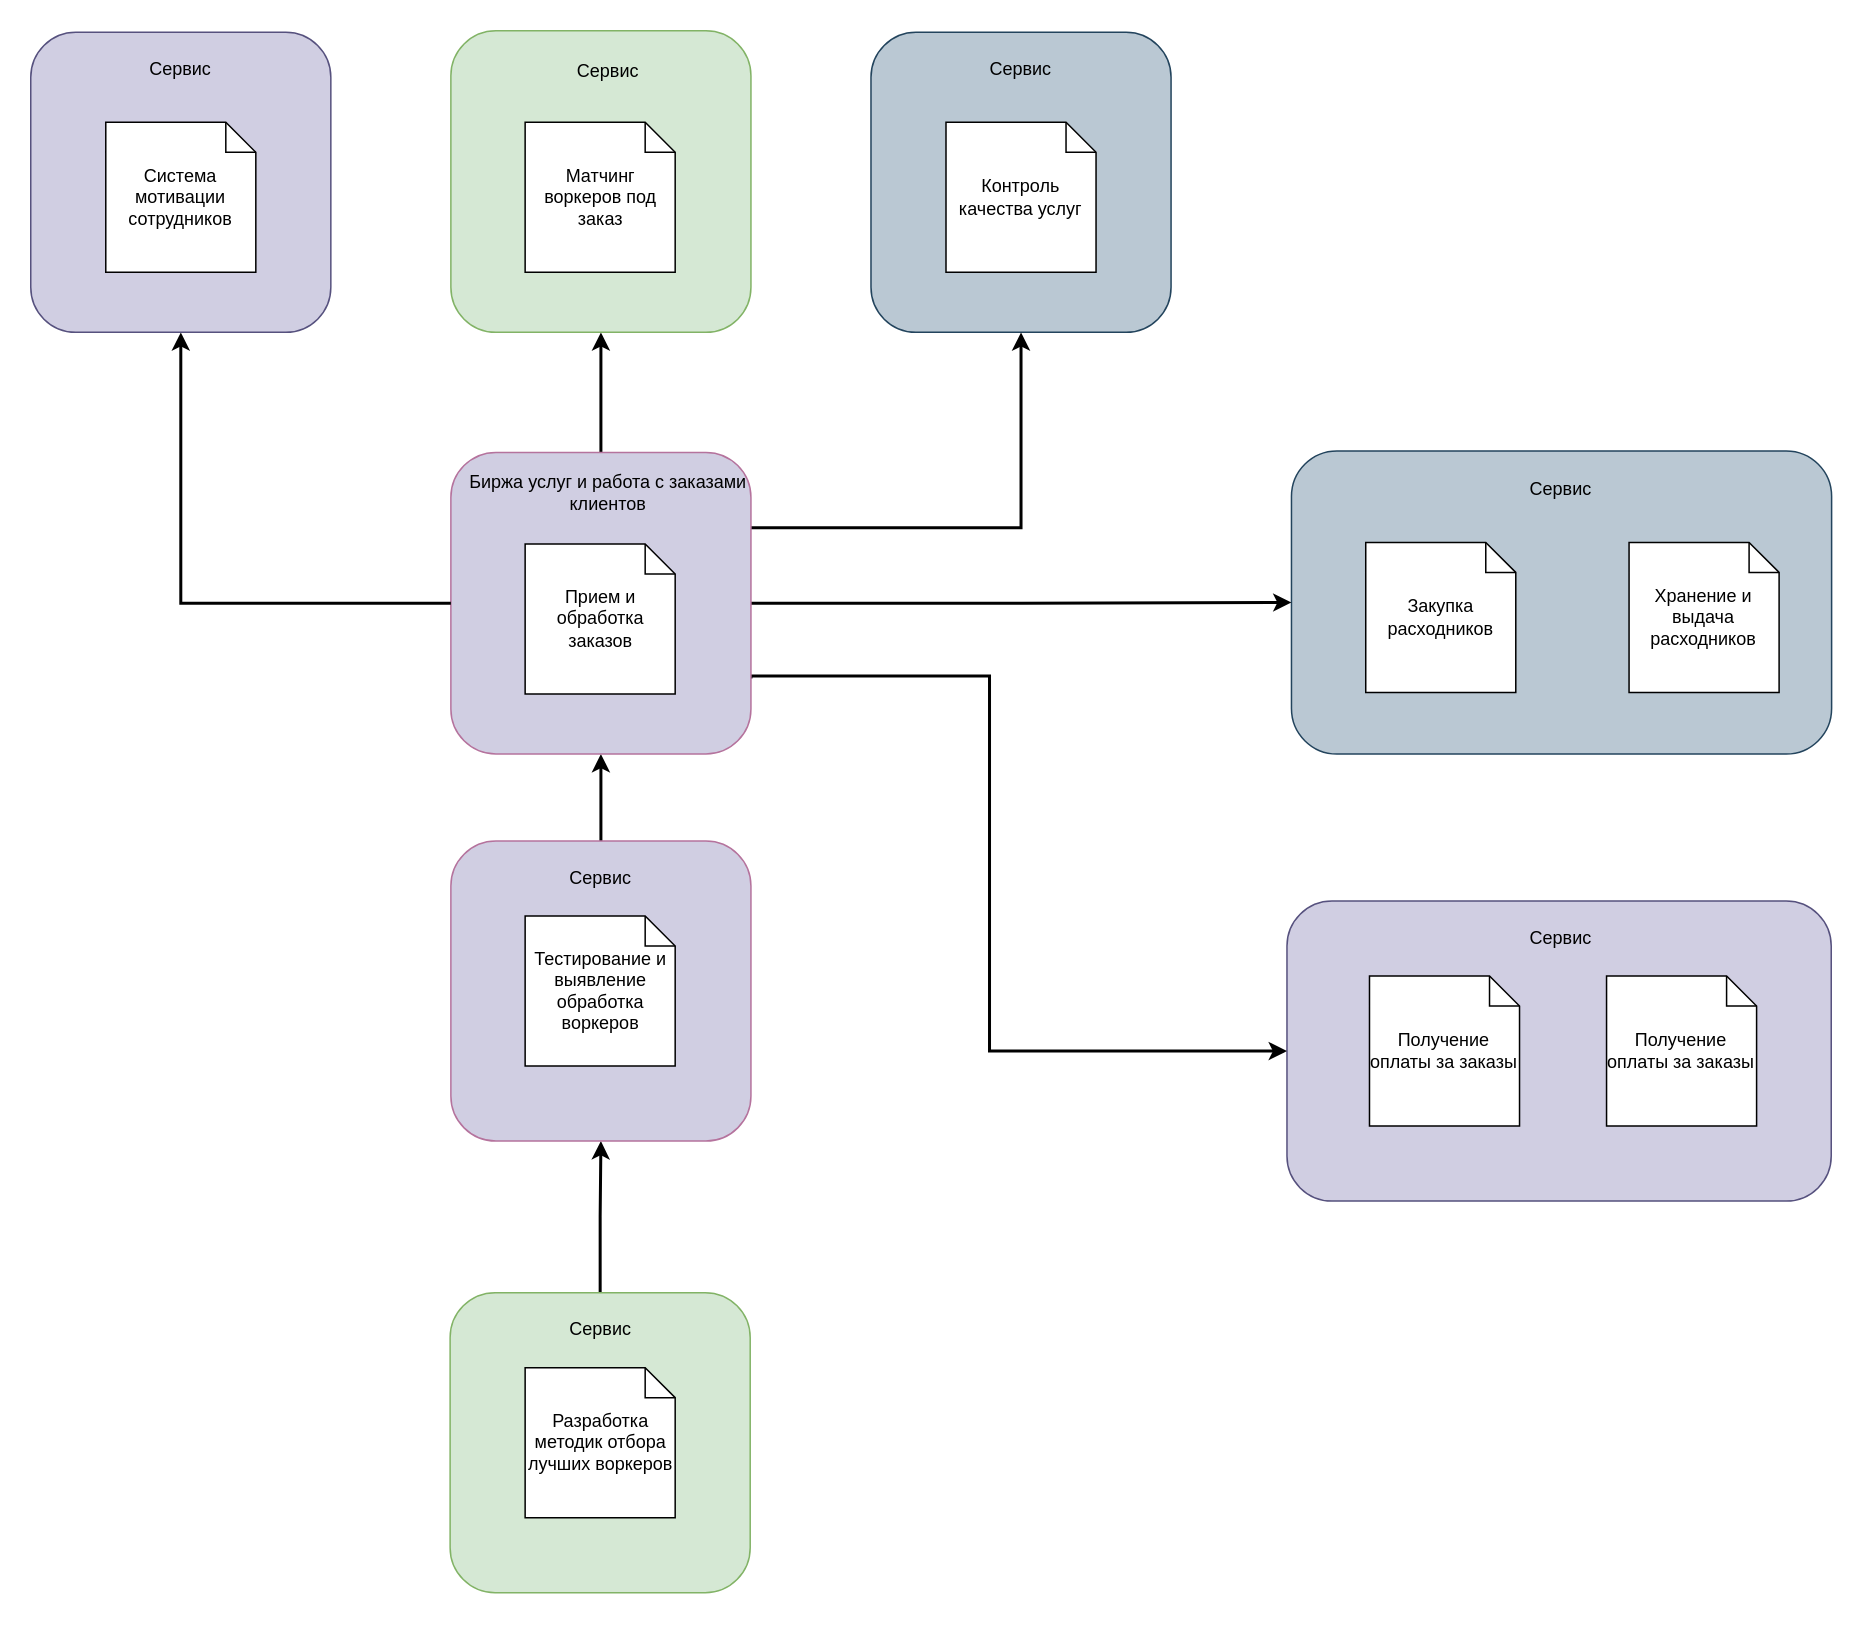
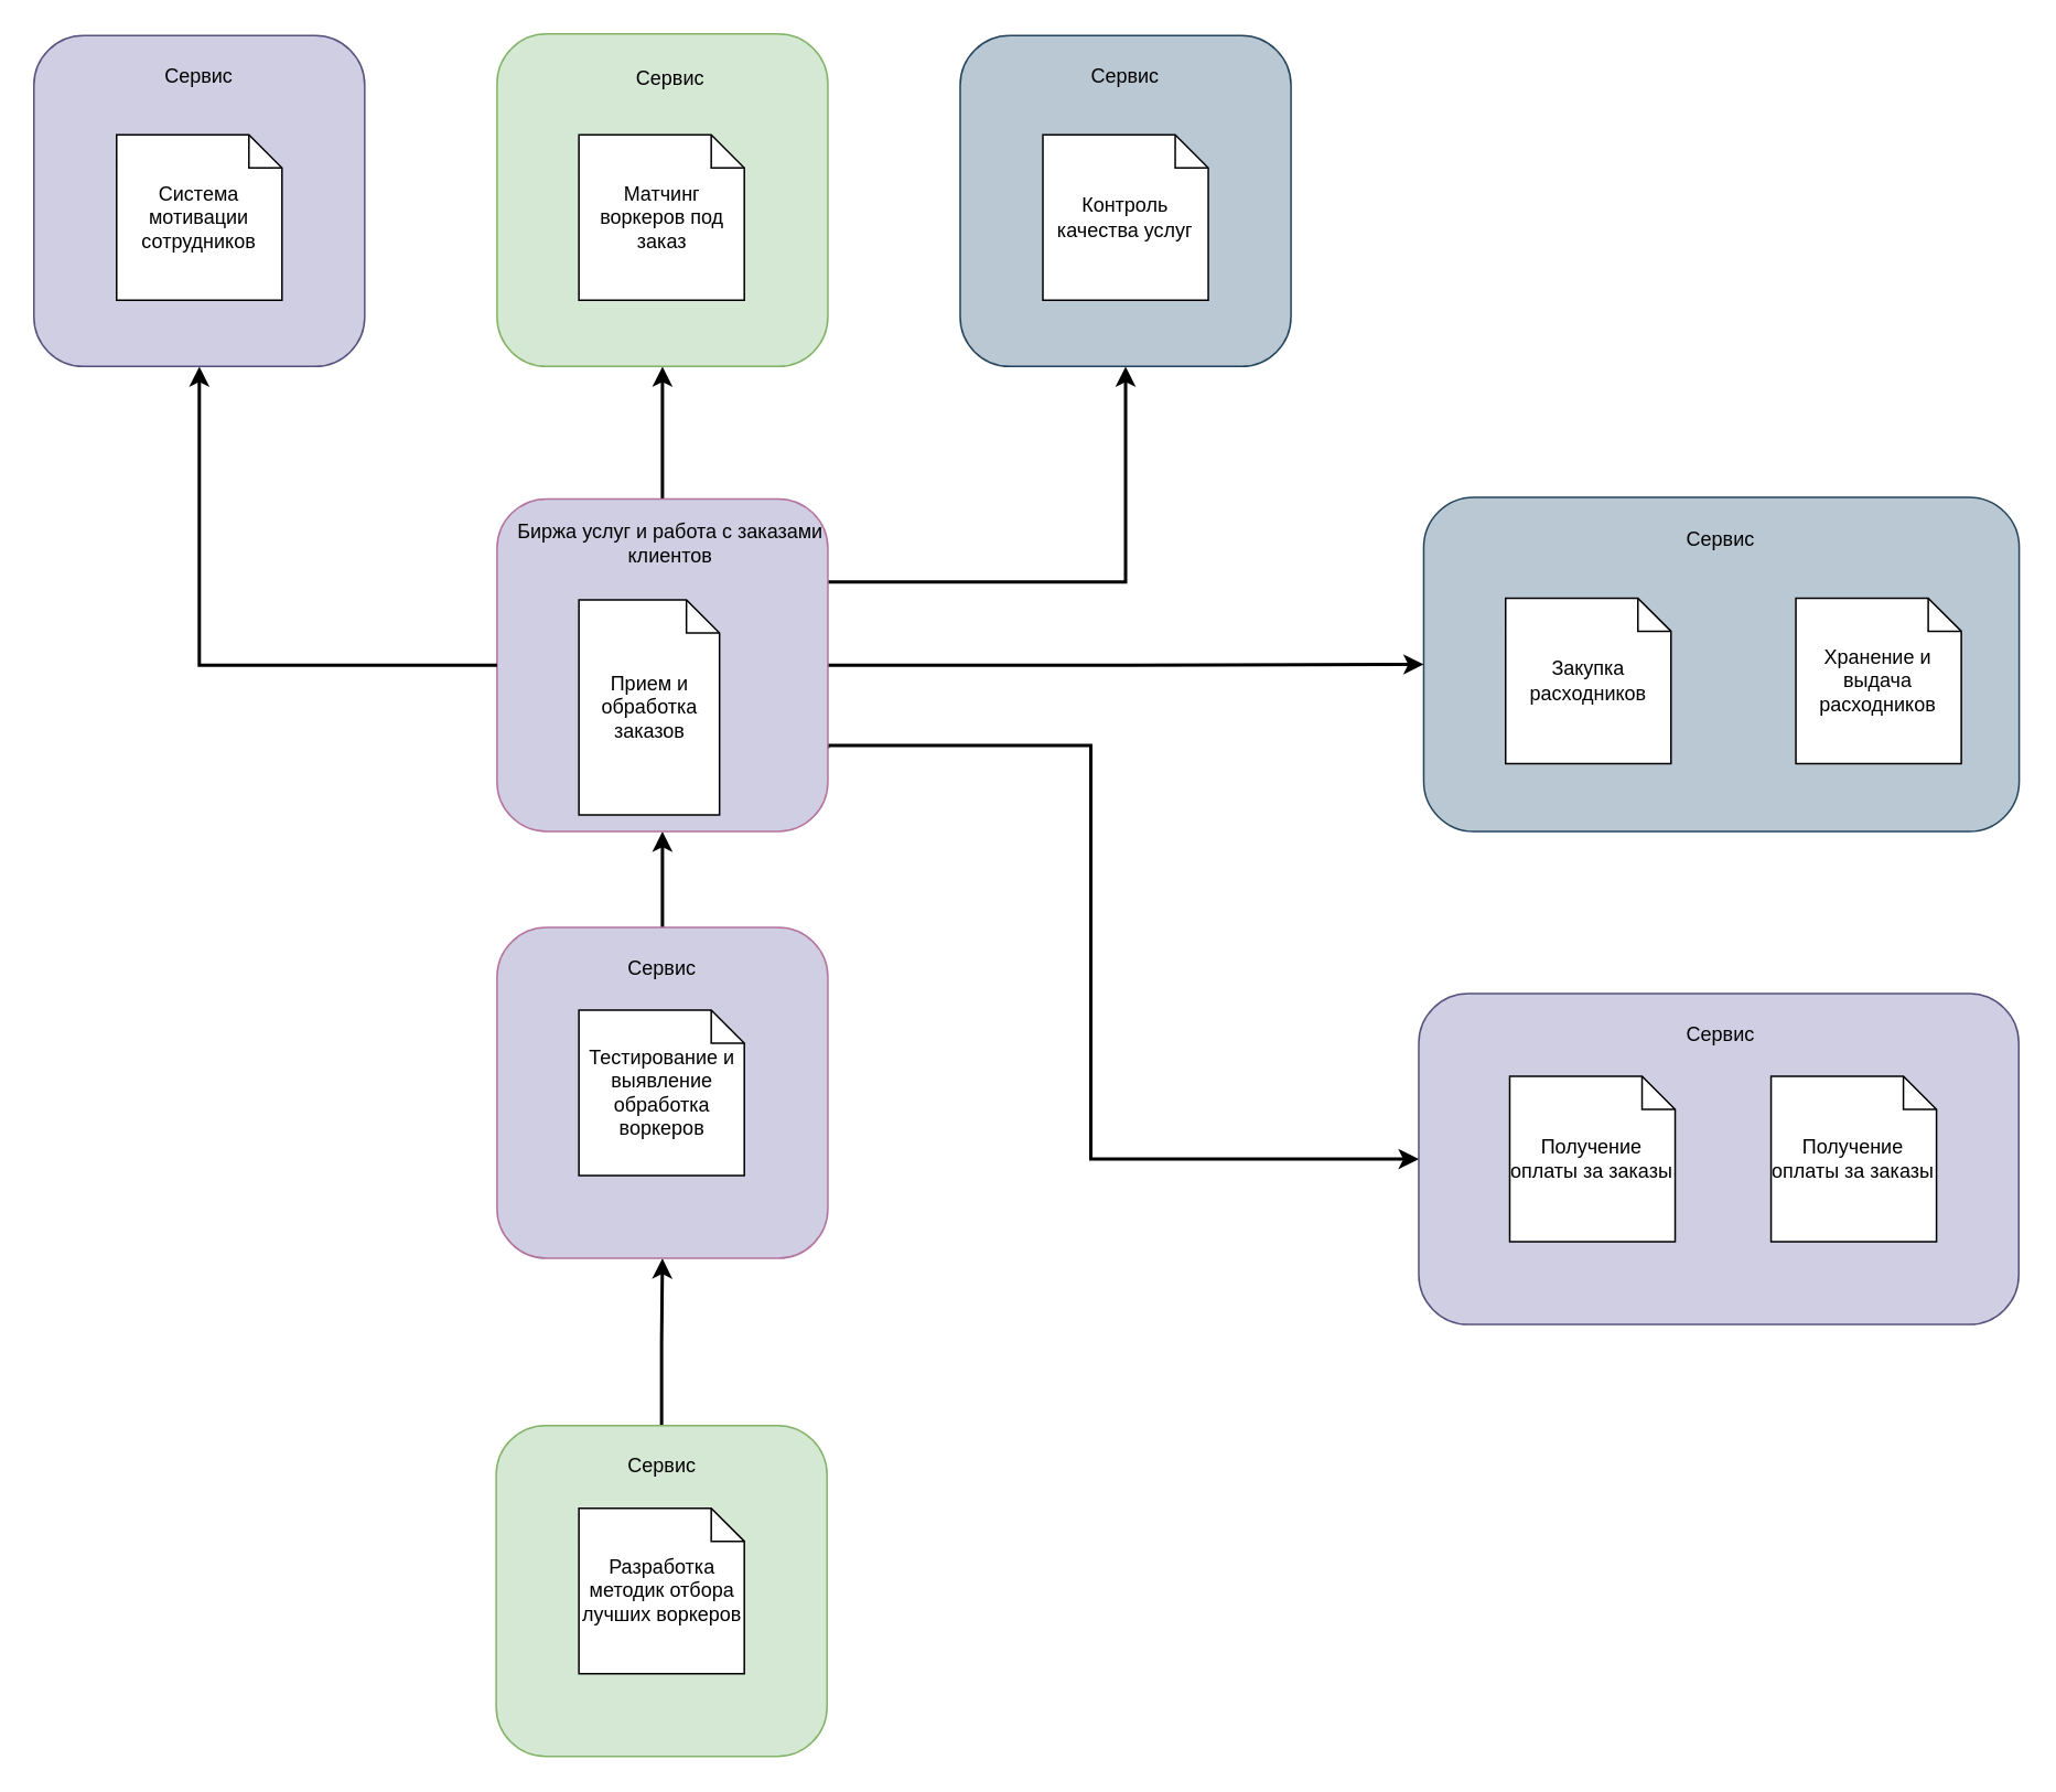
  <mxCell id="0" />
  <mxCell id="1" parent="0" />
  <mxCell id="2" value="" style="rounded=1;whiteSpace=wrap;html=1;fillColor=#bac8d3;strokeColor=#23445d;" parent="1" vertex="1"><mxGeometry x="860.25" y="300" width="360" height="202" as="geometry" /></mxCell>
  <mxCell id="3" value="Сервис" style="text;html=1;strokeColor=none;fillColor=none;align=center;verticalAlign=middle;whiteSpace=wrap;rounded=0;" parent="1" vertex="1"><mxGeometry x="945.25" y="311" width="190" height="30" as="geometry" /></mxCell>
  <mxCell id="4" value="Закупка расходников" style="shape=note;size=20;whiteSpace=wrap;html=1;" parent="1" vertex="1"><mxGeometry x="909.75" y="361" width="100" height="100" as="geometry" /></mxCell>
  <mxCell id="5" value="Хранение и выдача расходников" style="shape=note;size=20;whiteSpace=wrap;html=1;" parent="1" vertex="1"><mxGeometry x="1085.25" y="361" width="100" height="100" as="geometry" /></mxCell>
  <mxCell id="6" value="" style="rounded=1;whiteSpace=wrap;html=1;fillColor=#d0cee2;strokeColor=#56517e;" parent="1" vertex="1"><mxGeometry x="857.25" y="600" width="362.75" height="200" as="geometry" /></mxCell>
  <mxCell id="7" value="Получение оплаты за заказы" style="shape=note;size=20;whiteSpace=wrap;html=1;" parent="1" vertex="1"><mxGeometry x="912.25" y="650" width="100" height="100" as="geometry" /></mxCell>
  <mxCell id="8" value="Сервис" style="text;html=1;strokeColor=none;fillColor=none;align=center;verticalAlign=middle;whiteSpace=wrap;rounded=0;" parent="1" vertex="1"><mxGeometry x="945.25" y="610" width="190" height="30" as="geometry" /></mxCell>
  <mxCell id="9" style="edgeStyle=orthogonalEdgeStyle;rounded=0;orthogonalLoop=1;jettySize=auto;html=1;exitX=0.5;exitY=0;exitDx=0;exitDy=0;entryX=0.5;entryY=1;entryDx=0;entryDy=0;endArrow=classic;endFill=1;strokeWidth=2;" parent="1" source="10" target="17" edge="1"><mxGeometry relative="1" as="geometry" /></mxCell>
  <mxCell id="10" value="" style="rounded=1;whiteSpace=wrap;html=1;fillColor=#d5e8d4;strokeColor=#82b366;" parent="1" vertex="1"><mxGeometry x="299.5" y="861" width="200" height="200" as="geometry" /></mxCell>
  <mxCell id="11" value="Разработка методик отбора лучших воркеров" style="shape=note;size=20;whiteSpace=wrap;html=1;" parent="1" vertex="1"><mxGeometry x="349.5" y="911" width="100" height="100" as="geometry" /></mxCell>
  <mxCell id="12" value="Сервис" style="text;html=1;strokeColor=none;fillColor=none;align=center;verticalAlign=middle;whiteSpace=wrap;rounded=0;" parent="1" vertex="1"><mxGeometry x="304.5" y="871" width="190" height="30" as="geometry" /></mxCell>
  <mxCell id="13" value="" style="rounded=1;whiteSpace=wrap;html=1;fillColor=#bac8d3;strokeColor=#23445d;" parent="1" vertex="1"><mxGeometry x="580" y="21" width="200" height="200" as="geometry" /></mxCell>
  <mxCell id="14" value="Контроль качества услуг" style="shape=note;size=20;whiteSpace=wrap;html=1;" parent="1" vertex="1"><mxGeometry x="630" y="81" width="100" height="100" as="geometry" /></mxCell>
  <mxCell id="15" value="Сервис" style="text;html=1;strokeColor=none;fillColor=none;align=center;verticalAlign=middle;whiteSpace=wrap;rounded=0;" parent="1" vertex="1"><mxGeometry x="585" y="31" width="190" height="30" as="geometry" /></mxCell>
  <mxCell id="16" style="edgeStyle=orthogonalEdgeStyle;rounded=0;orthogonalLoop=1;jettySize=auto;html=1;exitX=0.5;exitY=0;exitDx=0;exitDy=0;entryX=0.5;entryY=1;entryDx=0;entryDy=0;endArrow=classic;endFill=1;strokeWidth=2;" parent="1" source="17" target="24" edge="1"><mxGeometry relative="1" as="geometry" /></mxCell>
  <mxCell id="17" value="" style="rounded=1;whiteSpace=wrap;html=1;fillColor=#D0CEE2;strokeColor=#B5739D;" parent="1" vertex="1"><mxGeometry x="300" y="560" width="200" height="200" as="geometry" /></mxCell>
  <mxCell id="18" value="Сервис" style="text;html=1;strokeColor=none;fillColor=none;align=center;verticalAlign=middle;whiteSpace=wrap;rounded=0;" parent="1" vertex="1"><mxGeometry x="304.5" y="570" width="190" height="30" as="geometry" /></mxCell>
  <mxCell id="19" value="Тестирование и выявление обработка воркеров" style="shape=note;size=20;whiteSpace=wrap;html=1;" parent="1" vertex="1"><mxGeometry x="349.5" y="610" width="100" height="100" as="geometry" /></mxCell>
  <mxCell id="20" style="edgeStyle=orthogonalEdgeStyle;rounded=0;orthogonalLoop=1;jettySize=auto;html=1;exitX=1;exitY=0.5;exitDx=0;exitDy=0;endArrow=classic;endFill=1;entryX=0;entryY=0.5;entryDx=0;entryDy=0;strokeWidth=2;" parent="1" source="24" target="2" edge="1"><mxGeometry relative="1" as="geometry"><mxPoint x="710" y="391" as="targetPoint" /></mxGeometry></mxCell>
  <mxCell id="21" style="edgeStyle=orthogonalEdgeStyle;rounded=0;orthogonalLoop=1;jettySize=auto;html=1;entryX=0.5;entryY=1;entryDx=0;entryDy=0;endArrow=classic;endFill=1;strokeWidth=2;exitX=1;exitY=0.25;exitDx=0;exitDy=0;" parent="1" source="24" target="13" edge="1"><mxGeometry relative="1" as="geometry"><mxPoint x="520" y="380" as="sourcePoint" /><Array as="points"><mxPoint x="680" y="351" /></Array></mxGeometry></mxCell>
  <mxCell id="22" style="edgeStyle=orthogonalEdgeStyle;rounded=0;orthogonalLoop=1;jettySize=auto;html=1;exitX=1;exitY=0.75;exitDx=0;exitDy=0;entryX=0;entryY=0.5;entryDx=0;entryDy=0;endArrow=classic;endFill=1;strokeWidth=2;" parent="1" source="24" target="6" edge="1"><mxGeometry relative="1" as="geometry"><Array as="points"><mxPoint x="500" y="450" /><mxPoint x="659" y="450" /><mxPoint x="659" y="700" /></Array></mxGeometry></mxCell>
  <mxCell id="23" style="edgeStyle=orthogonalEdgeStyle;rounded=0;orthogonalLoop=1;jettySize=auto;html=1;exitX=0.5;exitY=0;exitDx=0;exitDy=0;entryX=0.5;entryY=1;entryDx=0;entryDy=0;endArrow=classic;endFill=1;strokeWidth=2;" parent="1" source="24" target="31" edge="1"><mxGeometry relative="1" as="geometry" /></mxCell>
  <mxCell id="24" value="" style="rounded=1;whiteSpace=wrap;html=1;fillColor=#D0CEE2;strokeColor=#B5739D;" parent="1" vertex="1"><mxGeometry x="300" y="301" width="200" height="201" as="geometry" /></mxCell>
  <mxCell id="25" value="Биржа услуг и работа с заказами клиентов" style="text;html=1;strokeColor=none;fillColor=none;align=center;verticalAlign=middle;whiteSpace=wrap;rounded=0;" parent="1" vertex="1"><mxGeometry x="310" y="313" width="190" height="30" as="geometry" /></mxCell>
- <mxCell id="26" value="Прием и обработка заказов" style="shape=note;size=20;whiteSpace=wrap;html=1;" parent="1" vertex="1"><mxGeometry x="349.5" y="362" width="100" height="100" as="geometry" /></mxCell>
+ <mxCell id="26" value="Прием и обработка заказов" style="shape=note;size=20;whiteSpace=wrap;html=1;" parent="1" vertex="1"><mxGeometry x="349.5" y="362" width="85" height="130" as="geometry" /></mxCell>
  <mxCell id="27" style="edgeStyle=orthogonalEdgeStyle;rounded=0;orthogonalLoop=1;jettySize=auto;html=1;exitX=0.5;exitY=1;exitDx=0;exitDy=0;entryX=0;entryY=0.5;entryDx=0;entryDy=0;endArrow=none;endFill=0;strokeWidth=2;startArrow=classic;startFill=1;" parent="1" source="28" target="24" edge="1"><mxGeometry relative="1" as="geometry" /></mxCell>
  <mxCell id="28" value="" style="rounded=1;whiteSpace=wrap;html=1;fillColor=#d0cee2;strokeColor=#56517e;" parent="1" vertex="1"><mxGeometry x="20" y="21" width="200" height="200" as="geometry" /></mxCell>
  <mxCell id="29" value="Система мотивации сотрудников" style="shape=note;size=20;whiteSpace=wrap;html=1;" parent="1" vertex="1"><mxGeometry x="70" y="81" width="100" height="100" as="geometry" /></mxCell>
  <mxCell id="30" value="Сервис" style="text;html=1;strokeColor=none;fillColor=none;align=center;verticalAlign=middle;whiteSpace=wrap;rounded=0;" parent="1" vertex="1"><mxGeometry x="25" y="31" width="190" height="30" as="geometry" /></mxCell>
  <mxCell id="31" value="" style="rounded=1;whiteSpace=wrap;html=1;fillColor=#d5e8d4;strokeColor=#82b366;" parent="1" vertex="1"><mxGeometry x="300" y="20" width="200" height="201" as="geometry" /></mxCell>
  <mxCell id="32" value="Сервис" style="text;html=1;strokeColor=none;fillColor=none;align=center;verticalAlign=middle;whiteSpace=wrap;rounded=0;" parent="1" vertex="1"><mxGeometry x="310" y="32" width="190" height="30" as="geometry" /></mxCell>
  <mxCell id="33" value="Матчинг воркеров под заказ" style="shape=note;size=20;whiteSpace=wrap;html=1;" parent="1" vertex="1"><mxGeometry x="349.5" y="81" width="100" height="100" as="geometry" /></mxCell>
  <mxCell id="34" value="Получение оплаты за заказы" style="shape=note;size=20;whiteSpace=wrap;html=1;" parent="1" vertex="1"><mxGeometry x="1070.25" y="650" width="100" height="100" as="geometry" /></mxCell>
